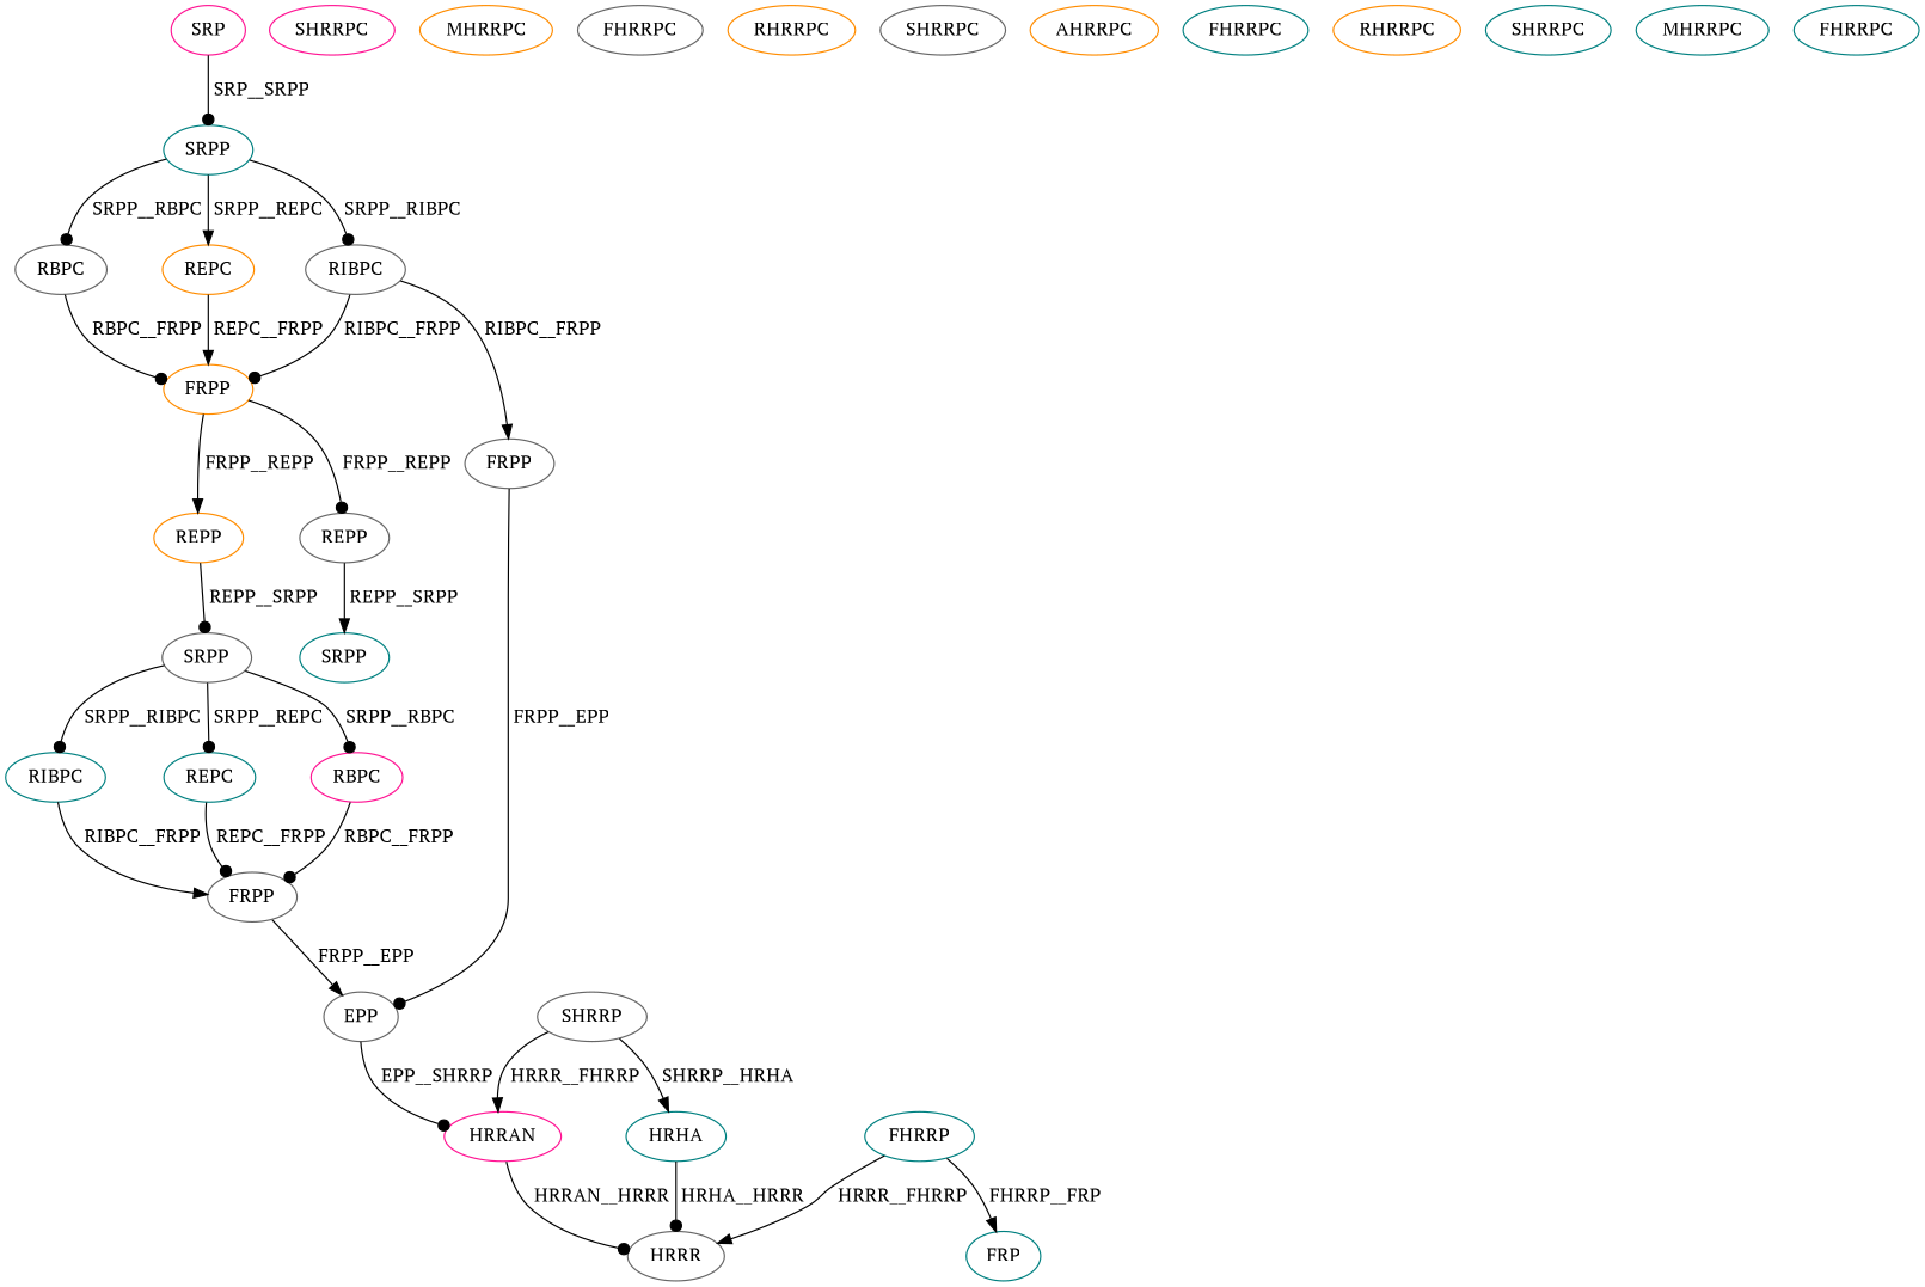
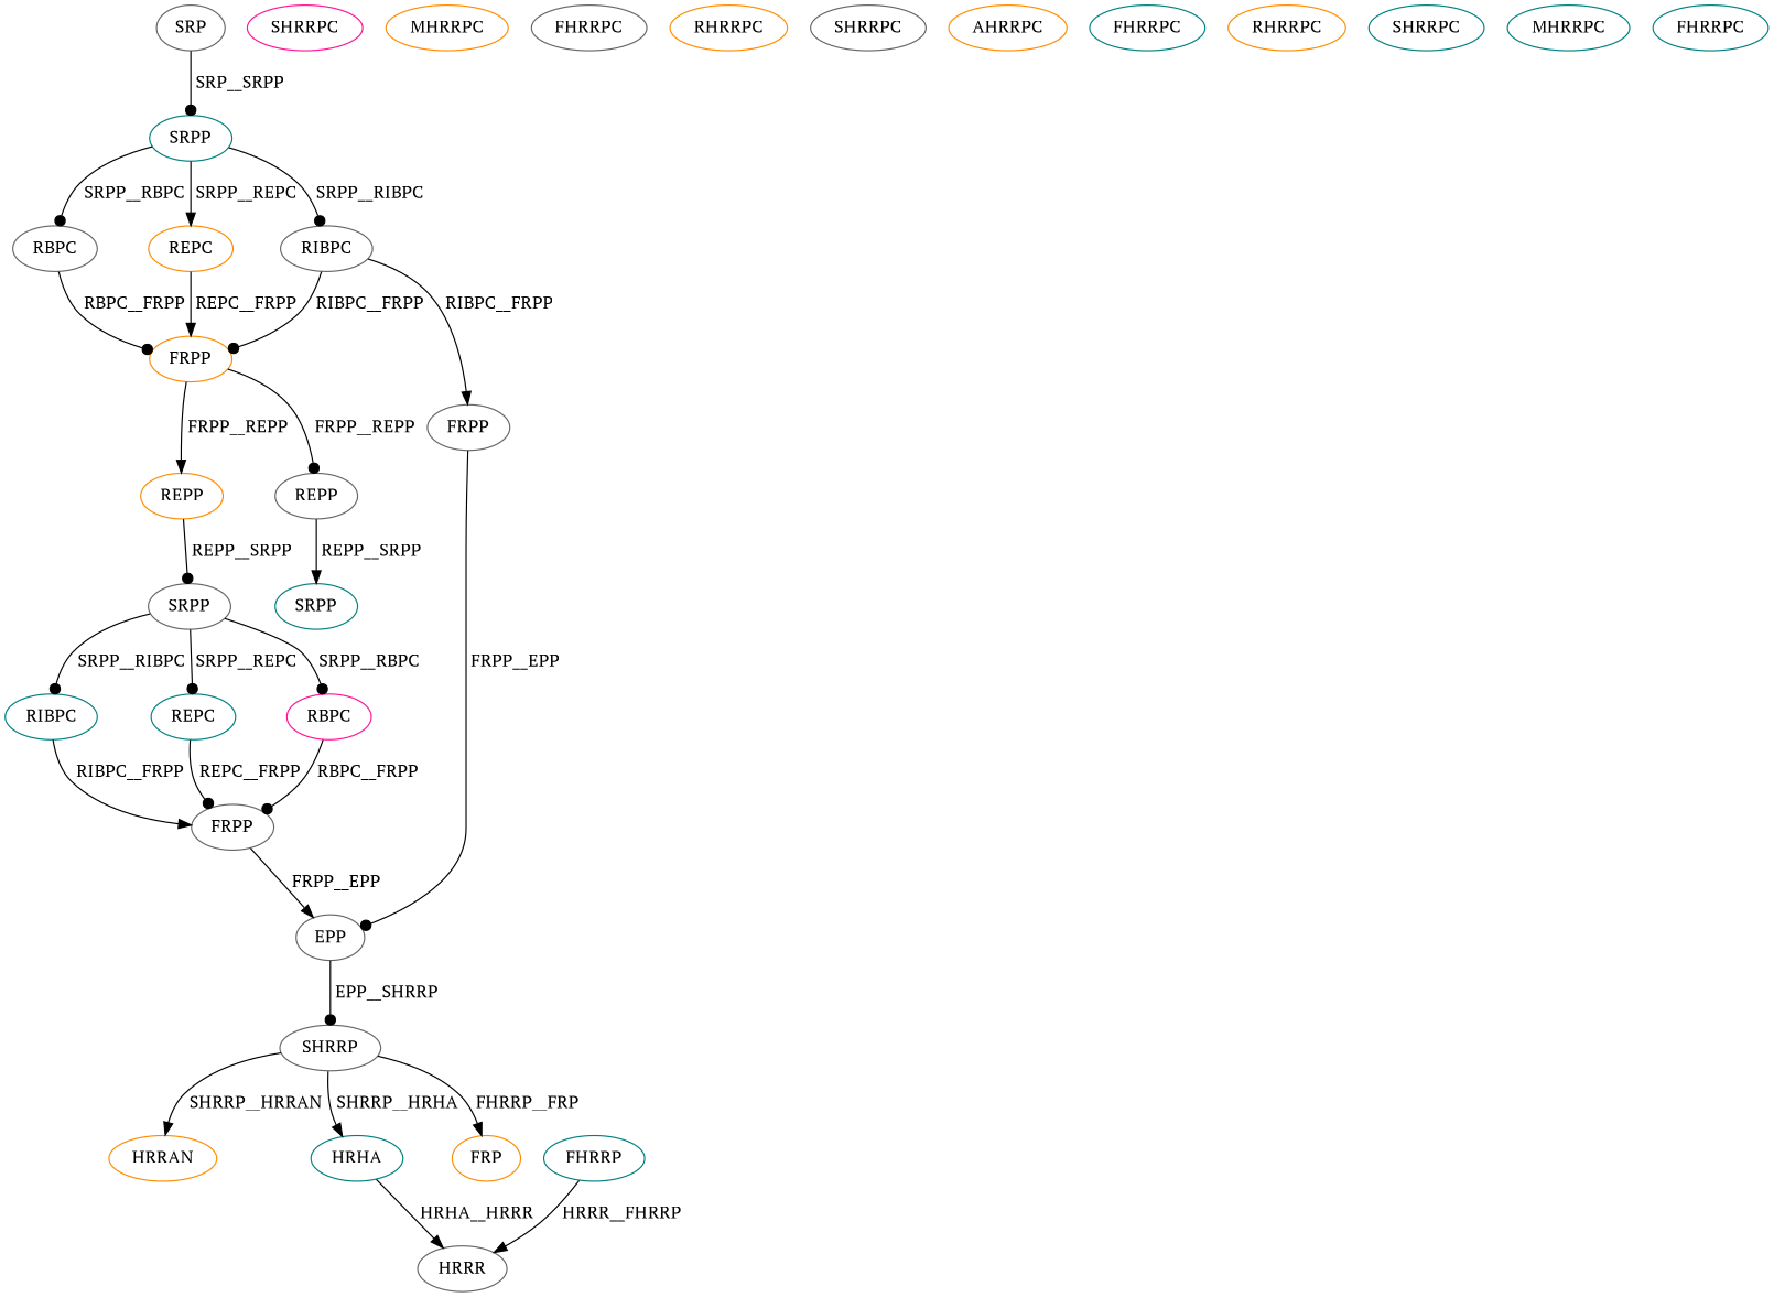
  digraph {
    fontname="PT Serif"
    node [color=gray40 fontcolor=black fontname="PT Serif"]
    edge [arrowhead=dot color=black fontcolor=black fontname="PT Serif"]
-   n1 [color=deeppink label=SRP]
+   n1 [label=SRP]
    n2 [color=teal label=SRPP]
    n3 [label=RBPC]
    n4 [color=darkorange label=REPC]
    n5 [label=RIBPC]
    n6 [color=darkorange label=FRPP]
    n7 [label=FRPP]
    n8 [color=darkorange label=REPP]
    n9 [label=REPP]
    n10 [label=EPP]
    n11 [label=SRPP]
    n12 [color=teal label=SRPP]
    n13 [color=teal label=RIBPC]
    n14 [color=teal label=REPC]
    n15 [color=deeppink label=RBPC]
    n16 [label=FRPP]
    n17 [label=SHRRP]
-   n18 [color=deeppink label=HRRAN]
+   n18 [color=darkorange label=HRRAN]
    n19 [color=teal label=HRHA]
    n20 [label=HRRR]
    n21 [color=deeppink label=SHRRPC]
    n22 [color=darkorange label=MHRRPC]
    n23 [label=FHRRPC]
    n24 [color=darkorange label=RHRRPC]
    n25 [label=SHRRPC]
    n26 [color=darkorange label=AHRRPC]
    n27 [color=teal label=FHRRPC]
    n28 [color=darkorange label=RHRRPC]
    n29 [color=teal label=SHRRPC]
    n30 [color=teal label=MHRRPC]
    n31 [color=teal label=FHRRPC]
    n32 [color=teal label=FHRRP]
-   n33 [color=teal label=FRP]
+   n33 [color=darkorange label=FRP]
    n1 -> n2 [label=" SRP__SRPP"]
    n2 -> n3 [label=" SRPP__RBPC"]
    n2 -> n4 [arrowhead=normal label=" SRPP__REPC"]
    n2 -> n5 [label=" SRPP__RIBPC"]
    n3 -> n6 [label=" RBPC__FRPP"]
    n4 -> n6 [arrowhead=normal label=" REPC__FRPP"]
    n5 -> n6 [label=" RIBPC__FRPP"]
    n5 -> n7 [arrowhead=normal label=" RIBPC__FRPP"]
    n6 -> n8 [arrowhead=normal label=" FRPP__REPP"]
    n6 -> n9 [label=" FRPP__REPP"]
    n7 -> n10 [label=" FRPP__EPP"]
    n8 -> n11 [label=" REPP__SRPP"]
    n9 -> n12 [arrowhead=normal label=" REPP__SRPP"]
-   n10 -> n18 [label=" EPP__SHRRP"]
+   n10 -> n17 [label=" EPP__SHRRP"]
    n11 -> n13 [label=" SRPP__RIBPC"]
    n11 -> n14 [label=" SRPP__REPC"]
    n11 -> n15 [label=" SRPP__RBPC"]
    n13 -> n16 [arrowhead=normal label=" RIBPC__FRPP"]
    n14 -> n16 [label=" REPC__FRPP"]
    n15 -> n16 [label=" RBPC__FRPP"]
    n16 -> n10 [arrowhead=normal label=" FRPP__EPP"]
-   n17 -> n18 [arrowhead=normal label=" HRRR__FHRRP"]
+   n17 -> n18 [arrowhead=normal label=" SHRRP__HRRAN"]
    n17 -> n19 [arrowhead=normal label=" SHRRP__HRHA"]
-   n18 -> n20 [label=" HRRAN__HRRR"]
-   n19 -> n20 [label=" HRHA__HRRR"]
+   n19 -> n20 [arrowhead=normal label=" HRHA__HRRR"]
    n32 -> n20 [arrowhead=normal label=" HRRR__FHRRP"]
-   n32 -> n33 [arrowhead=normal label=" FHRRP__FRP"]
+   n17 -> n33 [arrowhead=normal label=" FHRRP__FRP"]
  }
